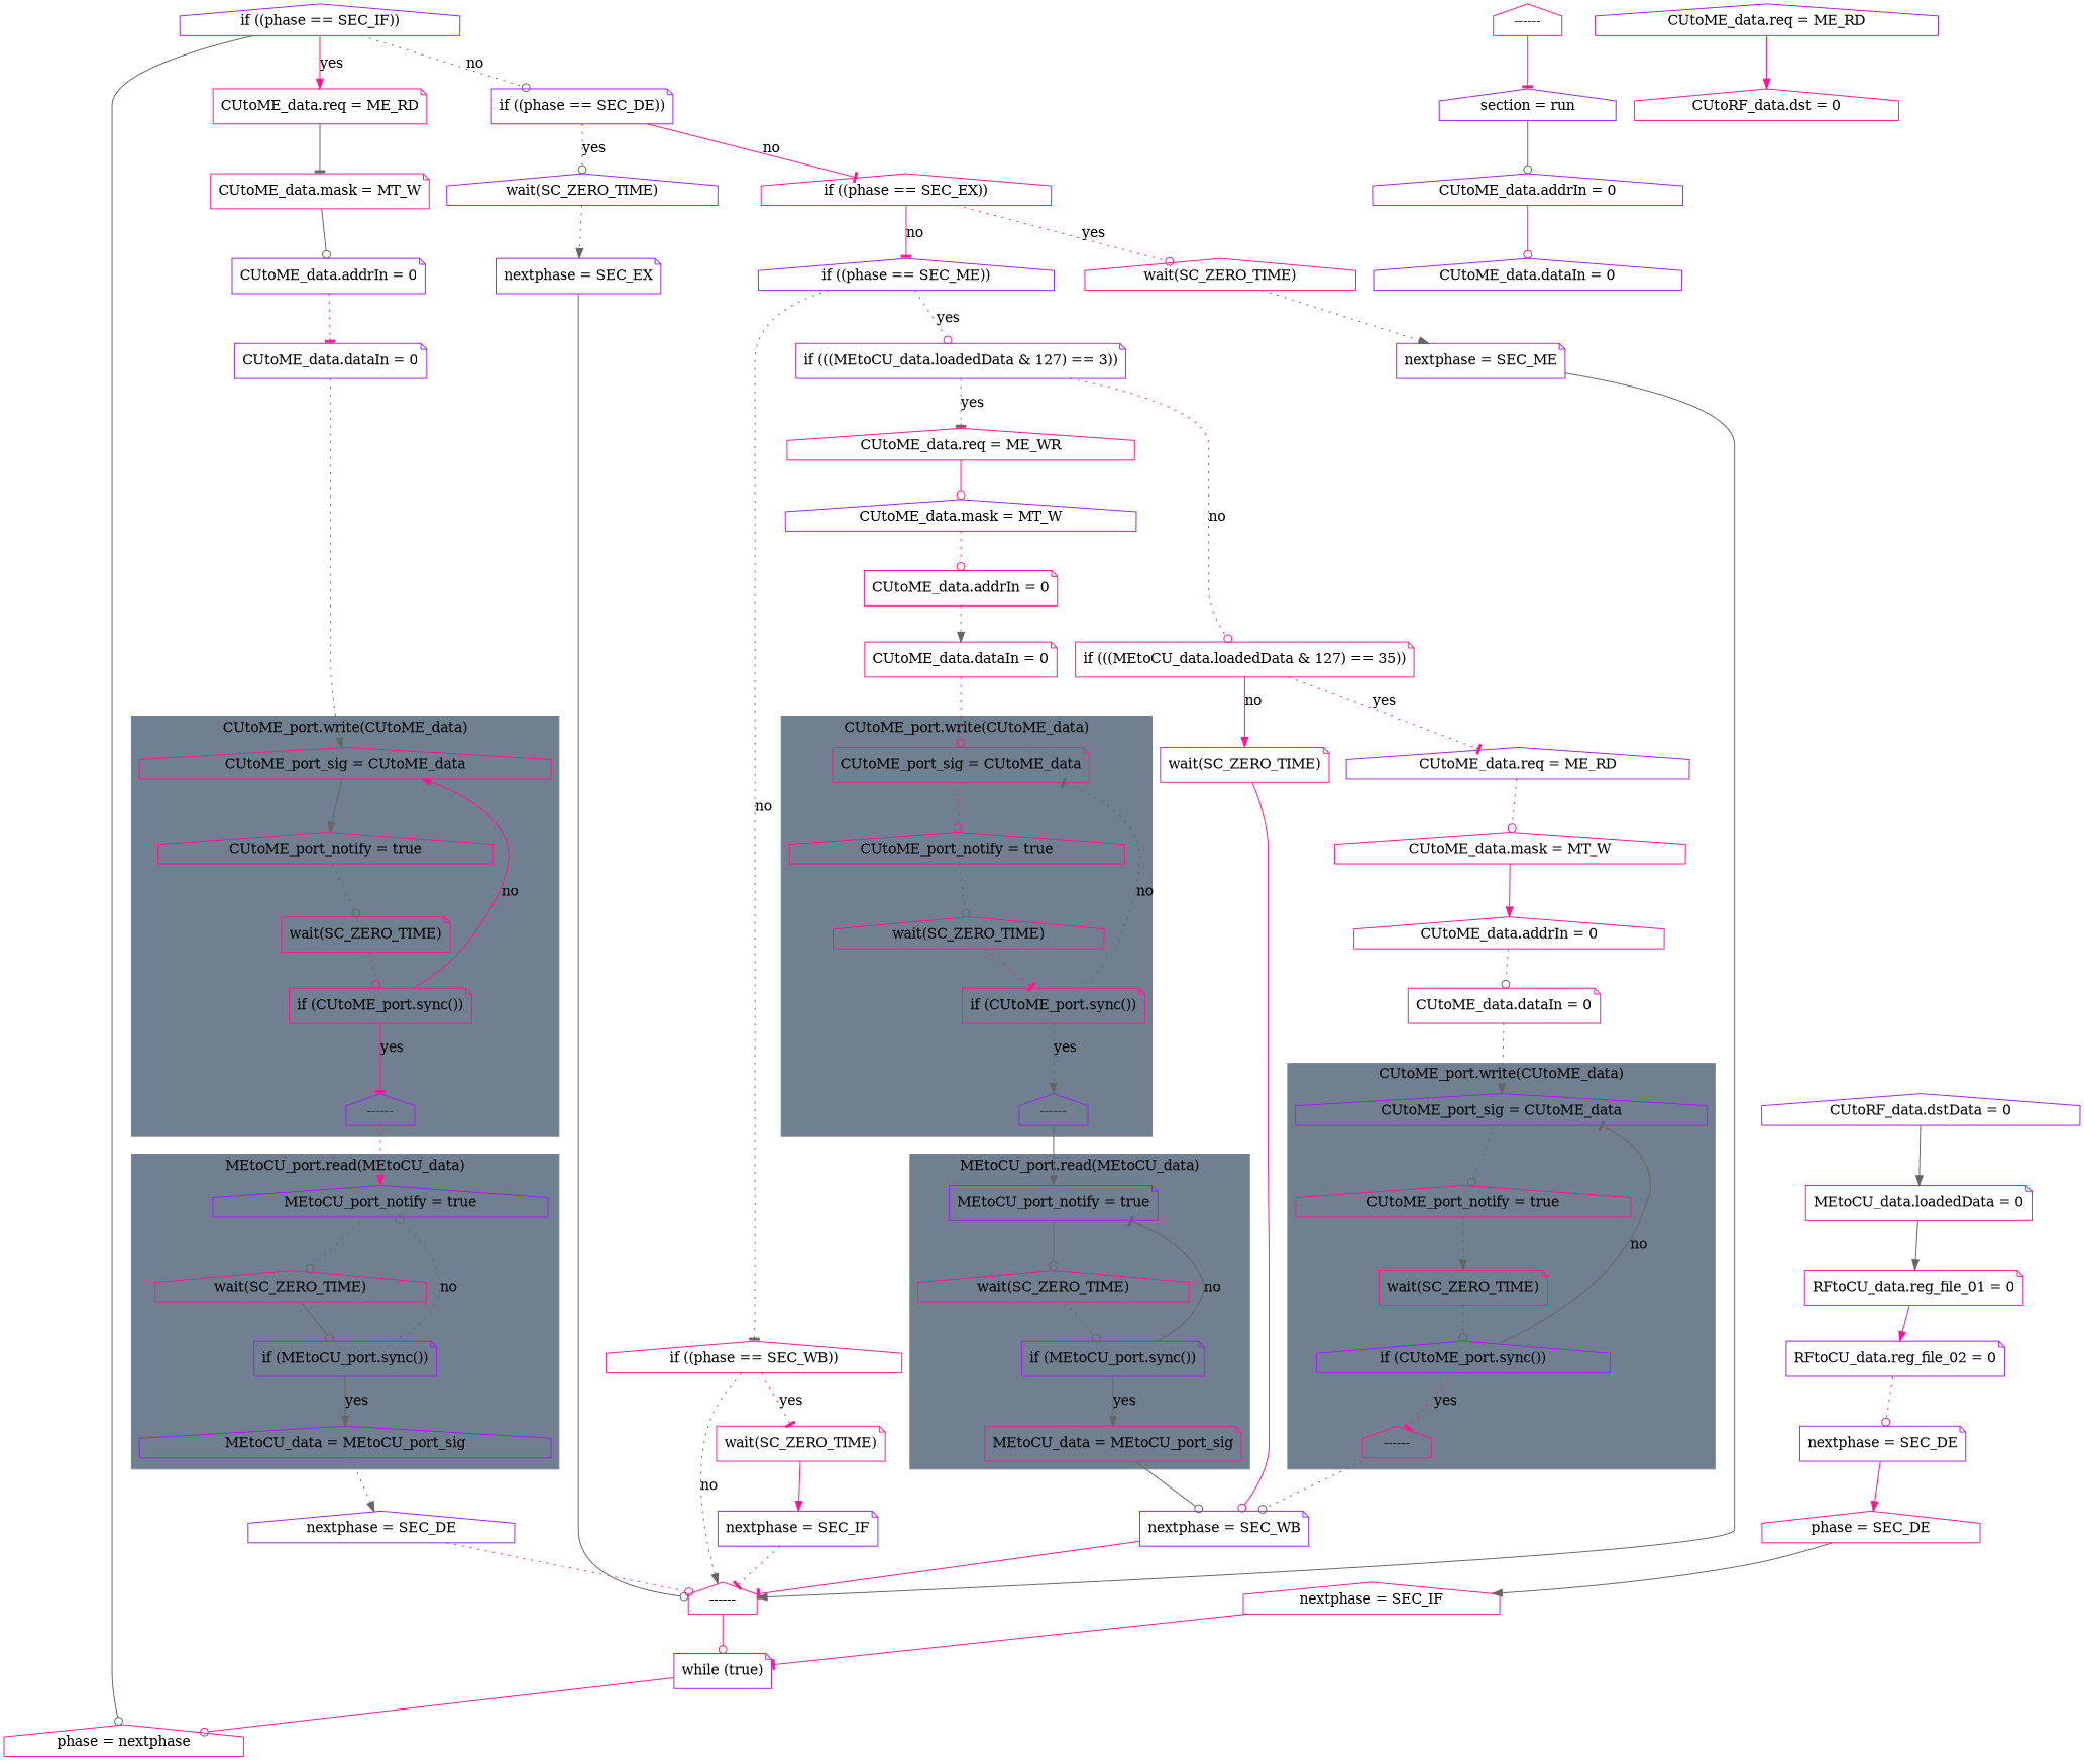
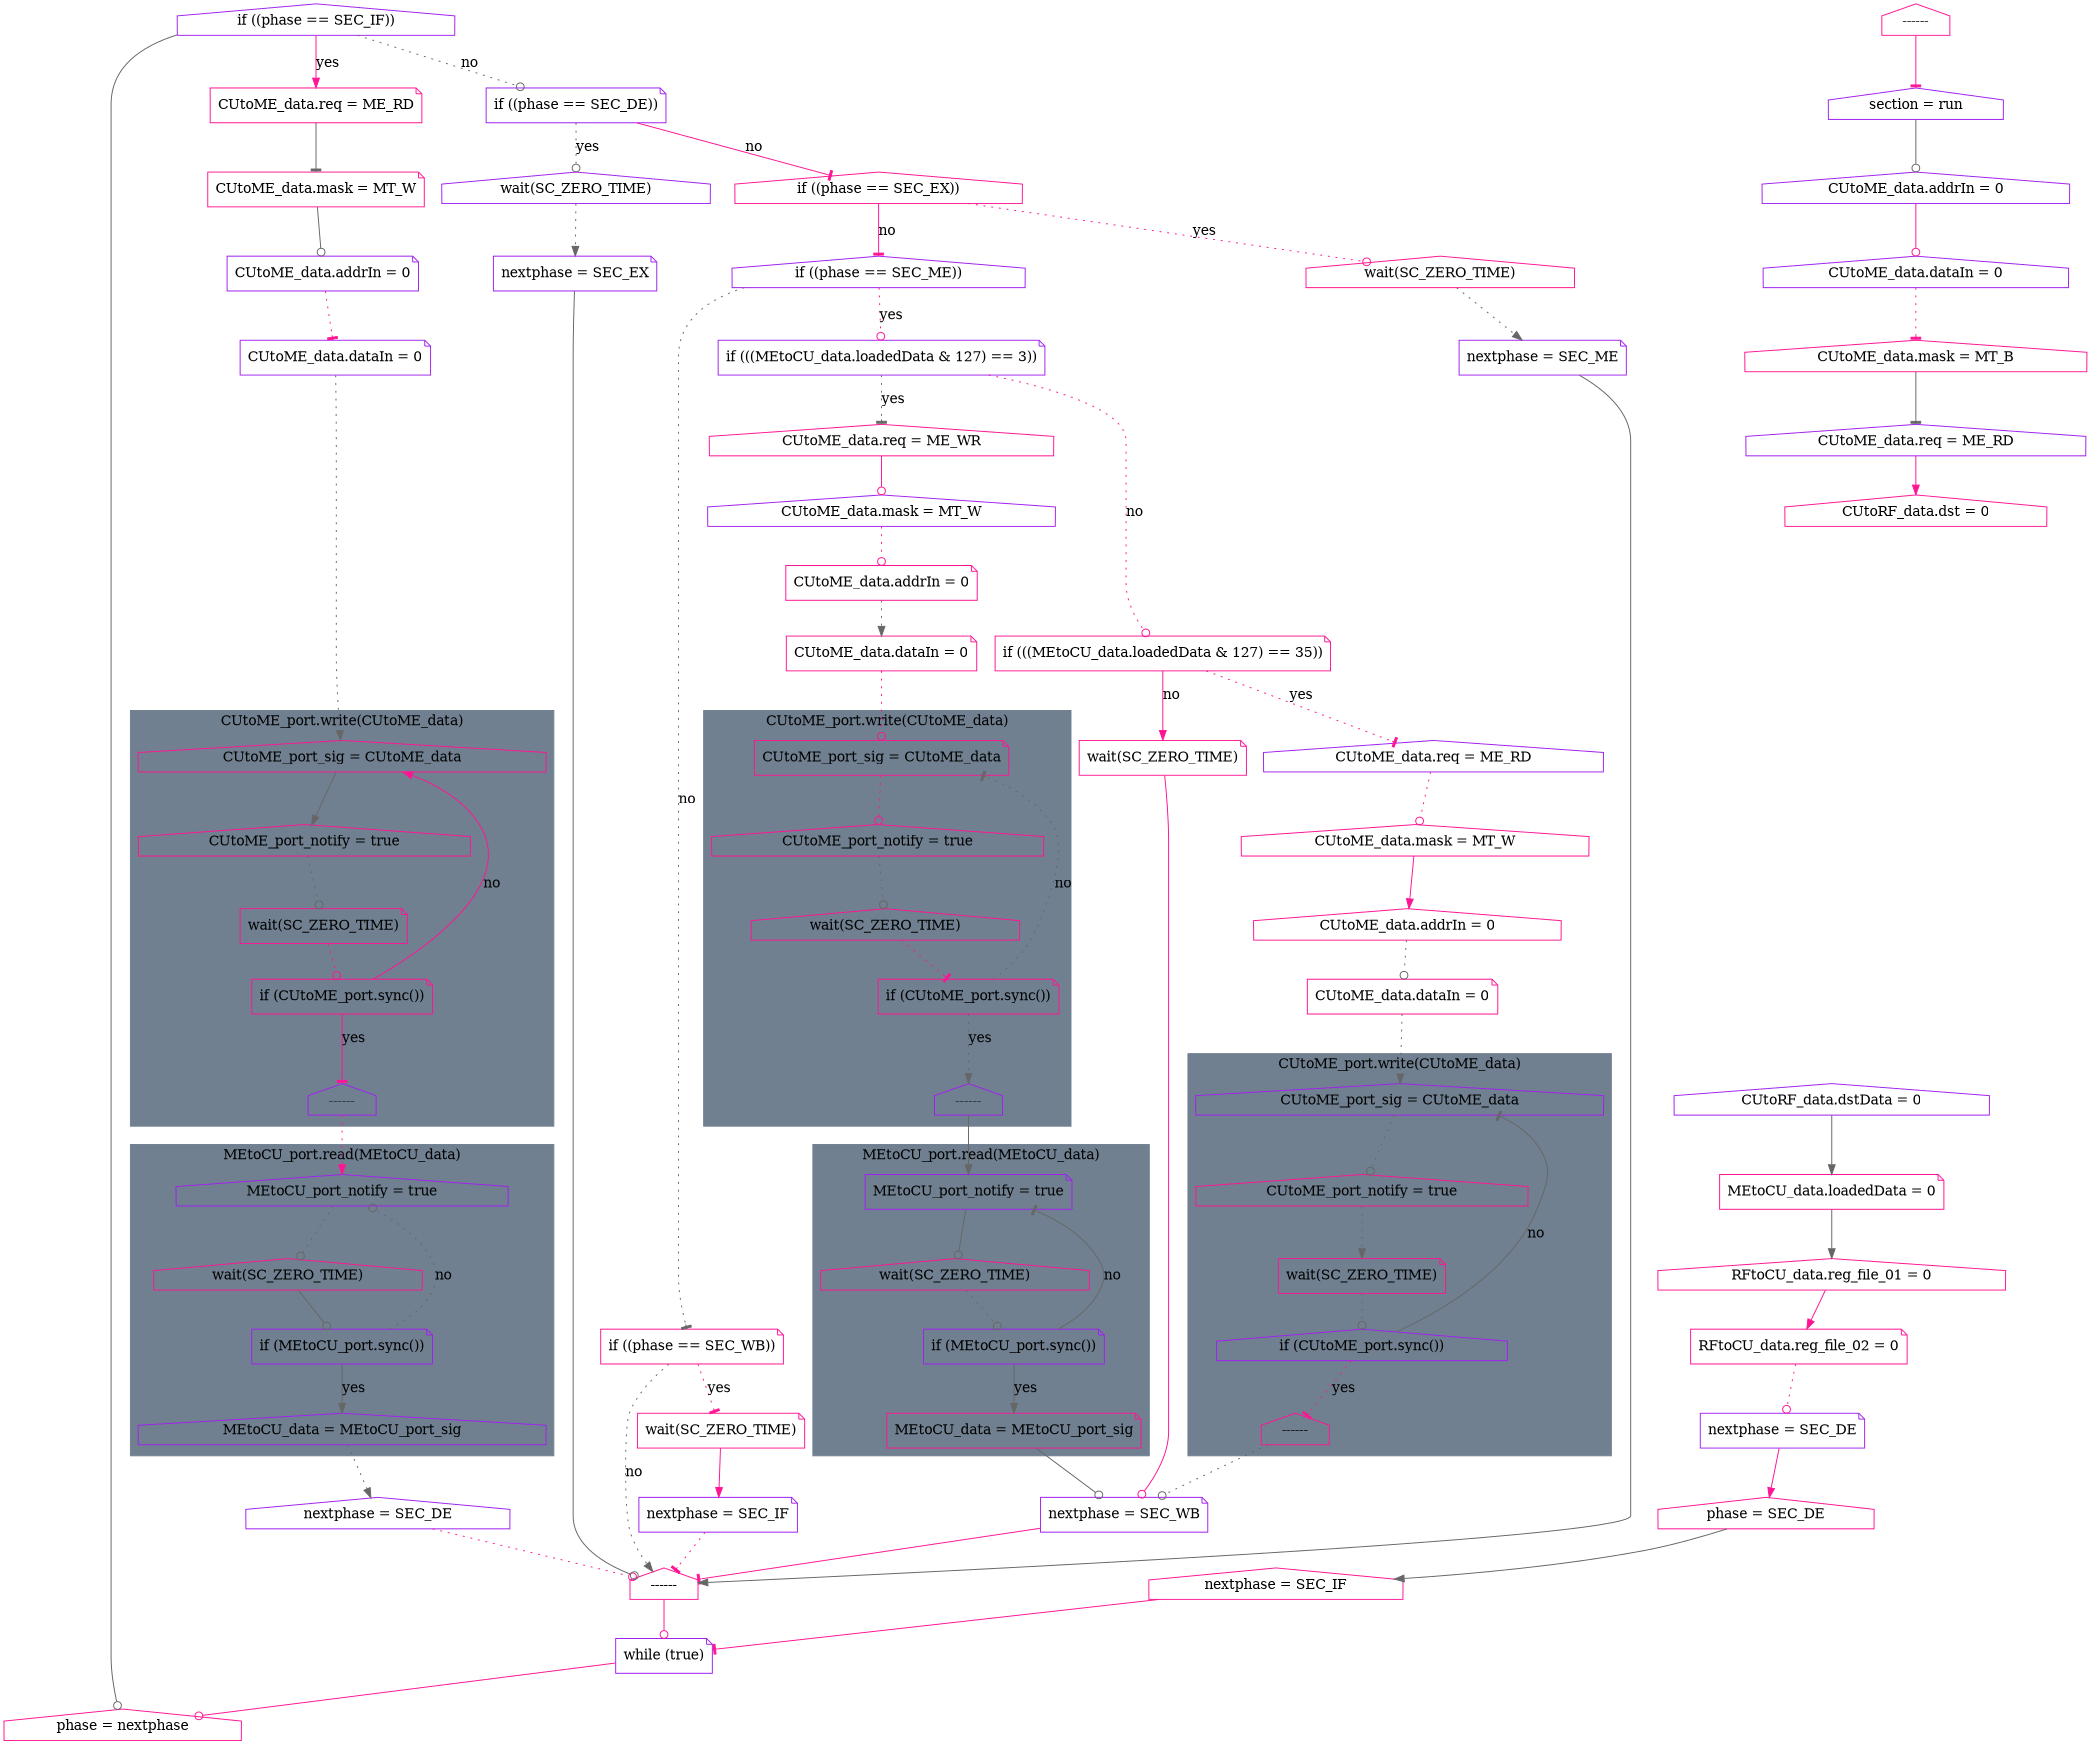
  digraph {
    fontname="DejaVu Serif"
    rankdir=TD
    node [color=deeppink fontname="DejaVu Serif" shape=house]
    edge [arrowhead=odot color=gray40 fontname="DejaVu Serif" style=dotted]
    n1 [label="CUtoME_port_sig = CUtoME_data"]
    n2 [label="CUtoME_port_notify = true"]
    n3 [label="wait(SC_ZERO_TIME)" shape=note]
    n4 [label="if (CUtoME_port.sync())" shape=note]
    n5 [color=purple label="------"]
    n6 [color=purple label="CUtoME_port_sig = CUtoME_data"]
    n7 [label="CUtoME_port_notify = true"]
    n8 [label="wait(SC_ZERO_TIME)" shape=note]
    n9 [color=purple label="if (CUtoME_port.sync())"]
    n10 [label="------"]
    n11 [label="CUtoME_port_sig = CUtoME_data" shape=note]
    n12 [label="CUtoME_port_notify = true"]
    n13 [label="wait(SC_ZERO_TIME)"]
    n14 [label="if (CUtoME_port.sync())" shape=note]
    n15 [color=purple label="------"]
    n16 [color=purple label="MEtoCU_port_notify = true"]
    n17 [label="wait(SC_ZERO_TIME)"]
    n18 [color=purple label="if (MEtoCU_port.sync())" shape=note]
    n19 [color=purple label="MEtoCU_data = MEtoCU_port_sig"]
    n20 [color=purple label="MEtoCU_port_notify = true" shape=note]
    n21 [label="wait(SC_ZERO_TIME)"]
    n22 [color=purple label="if (MEtoCU_port.sync())" shape=note]
    n23 [label="MEtoCU_data = MEtoCU_port_sig" shape=note]
    n24 [color=purple label="nextphase = SEC_WB" shape=note]
    n25 [color=purple label="nextphase = SEC_DE"]
    n26 [label="------"]
    n27 [color=purple label="section = run"]
    n28 [color=purple label="CUtoME_data.addrIn = 0"]
    n29 [color=purple label="CUtoME_data.dataIn = 0"]
+   n30 [label="CUtoME_data.mask = MT_B"]
    n31 [color=purple label="CUtoME_data.req = ME_RD"]
    n32 [label="CUtoRF_data.dst = 0"]
    n33 [color=purple label="CUtoRF_data.dstData = 0"]
    n34 [label="MEtoCU_data.loadedData = 0" shape=note]
-   n35 [label="RFtoCU_data.reg_file_01 = 0" shape=note]
-   n36 [color=purple label="RFtoCU_data.reg_file_02 = 0" shape=note]
+   n35 [label="RFtoCU_data.reg_file_01 = 0"]
+   n36 [label="RFtoCU_data.reg_file_02 = 0" shape=note]
    n37 [color=purple label="nextphase = SEC_DE" shape=note]
    n38 [label="phase = SEC_DE"]
    n39 [label="nextphase = SEC_IF"]
    n40 [color=purple label="while (true)" shape=note]
    n41 [label="phase = nextphase"]
    n42 [color=purple label="if ((phase == SEC_IF))"]
    n43 [label="CUtoME_data.req = ME_RD" shape=note]
    n44 [color=purple label="if ((phase == SEC_DE))" shape=note]
    n45 [label="CUtoME_data.mask = MT_W" shape=note]
    n46 [color=purple label="wait(SC_ZERO_TIME)"]
    n47 [label="if ((phase == SEC_EX))"]
    n48 [color=purple label="CUtoME_data.addrIn = 0" shape=note]
    n49 [color=purple label="CUtoME_data.dataIn = 0" shape=note]
    n50 [label="------"]
    n51 [color=purple label="nextphase = SEC_EX" shape=note]
    n52 [label="wait(SC_ZERO_TIME)"]
    n53 [color=purple label="if ((phase == SEC_ME))"]
    n54 [color=purple label="nextphase = SEC_ME" shape=note]
    n55 [color=purple label="if (((MEtoCU_data.loadedData & 127) == 3))" shape=note]
-   n56 [label="if ((phase == SEC_WB))"]
+   n56 [label="if ((phase == SEC_WB))" shape=note]
    n57 [label="CUtoME_data.req = ME_WR"]
    n58 [label="if (((MEtoCU_data.loadedData & 127) == 35))" shape=note]
    n59 [label="wait(SC_ZERO_TIME)" shape=note]
    n60 [color=purple label="CUtoME_data.mask = MT_W"]
    n61 [color=purple label="CUtoME_data.req = ME_RD"]
    n62 [label="wait(SC_ZERO_TIME)" shape=note]
    n63 [label="CUtoME_data.addrIn = 0" shape=note]
    n64 [label="CUtoME_data.dataIn = 0" shape=note]
    n65 [label="CUtoME_data.mask = MT_W"]
    n66 [label="CUtoME_data.addrIn = 0"]
    n67 [label="CUtoME_data.dataIn = 0" shape=note]
    n68 [color=purple label="nextphase = SEC_IF" shape=note]
    subgraph cluster_1 {
      color=slategray
      label="CUtoME_port.write(CUtoME_data)"
      style=filled
      n1
      n2
      n3
      n4
      n5
    }
    subgraph cluster_2 {
      color=slategray
      label="CUtoME_port.write(CUtoME_data)"
      style=filled
      n6
      n7
      n8
      n9
      n10
    }
    subgraph cluster_3 {
      color=slategray
      label="CUtoME_port.write(CUtoME_data)"
      style=filled
      n11
      n12
      n13
      n14
      n15
    }
    subgraph cluster_4 {
      color=slategray
      label="MEtoCU_port.read(MEtoCU_data)"
      style=filled
      n16
      n17
      n18
      n19
    }
    subgraph cluster_5 {
      color=slategray
      label="MEtoCU_port.read(MEtoCU_data)"
      style=filled
      n20
      n21
      n22
      n23
    }
    n1 -> n2 [arrowhead=normal style=solid]
    n2 -> n3
    n3 -> n4 [color=deeppink]
    n4 -> n1 [arrowhead=normal color=deeppink label=no style=solid]
    n4 -> n5 [arrowhead=tee color=deeppink label=yes style=solid]
    n5 -> n16 [arrowhead=normal color=deeppink]
    n6 -> n7
    n7 -> n8 [arrowhead=normal]
    n8 -> n9
    n9 -> n6 [arrowhead=tee label=no style=solid]
    n9 -> n10 [arrowhead=tee color=deeppink label=yes]
    n10 -> n24
    n11 -> n12 [color=deeppink]
    n12 -> n13
    n13 -> n14 [arrowhead=tee color=deeppink]
    n14 -> n11 [arrowhead=tee label=no]
    n14 -> n15 [arrowhead=normal label=yes]
    n15 -> n20 [arrowhead=normal style=solid]
    n16 -> n17
    n17 -> n18 [style=solid]
    n18 -> n16 [label=no]
    n18 -> n19 [arrowhead=normal label=yes style=solid]
    n19 -> n25 [arrowhead=normal]
    n20 -> n21 [style=solid]
    n21 -> n22
    n22 -> n20 [arrowhead=tee label=no style=solid]
    n22 -> n23 [arrowhead=normal label=yes style=solid]
    n23 -> n24 [style=solid]
    n24 -> n50 [arrowhead=tee color=deeppink style=solid]
    n25 -> n50 [color=deeppink]
    n26 -> n27 [arrowhead=tee color=deeppink style=solid]
    n27 -> n28 [style=solid]
    n28 -> n29 [color=deeppink style=solid]
+   n29 -> n30 [arrowhead=tee color=deeppink]
+   n30 -> n31 [arrowhead=tee style=solid]
    n31 -> n32 [arrowhead=normal color=deeppink style=solid]
    n33 -> n34 [arrowhead=normal style=solid]
    n34 -> n35 [arrowhead=normal style=solid]
    n35 -> n36 [arrowhead=normal color=deeppink style=solid]
    n36 -> n37 [color=deeppink]
    n37 -> n38 [arrowhead=normal color=deeppink style=solid]
    n38 -> n39 [arrowhead=normal style=solid]
    n39 -> n40 [arrowhead=tee color=deeppink style=solid]
    n40 -> n41 [color=deeppink style=solid]
    n42 -> n41 [style=solid]
    n42 -> n43 [arrowhead=normal color=deeppink label=yes style=solid]
    n42 -> n44 [label=no]
    n43 -> n45 [arrowhead=tee style=solid]
    n44 -> n46 [label=yes]
    n44 -> n47 [arrowhead=tee color=deeppink label=no style=solid]
    n45 -> n48 [style=solid]
    n46 -> n51 [arrowhead=normal]
    n47 -> n52 [color=deeppink label=yes]
    n47 -> n53 [arrowhead=tee color=deeppink label=no style=solid]
    n48 -> n49 [arrowhead=tee color=deeppink]
    n49 -> n1 [arrowhead=normal]
    n50 -> n40 [color=deeppink style=solid]
    n51 -> n50 [style=solid]
    n52 -> n54 [arrowhead=normal]
    n53 -> n55 [color=deeppink label=yes]
    n53 -> n56 [arrowhead=tee label=no]
    n54 -> n50 [arrowhead=normal style=solid]
    n55 -> n57 [arrowhead=tee label=yes]
    n55 -> n58 [color=deeppink label=no]
    n56 -> n50 [arrowhead=normal label=no]
    n56 -> n59 [arrowhead=tee color=deeppink label=yes]
    n57 -> n60 [color=deeppink style=solid]
    n58 -> n61 [arrowhead=tee color=deeppink label=yes]
    n58 -> n62 [arrowhead=normal color=deeppink label=no style=solid]
    n59 -> n68 [arrowhead=normal color=deeppink style=solid]
    n60 -> n63 [color=deeppink]
    n61 -> n65 [color=deeppink]
    n62 -> n24 [color=deeppink style=solid]
    n63 -> n64 [arrowhead=normal]
    n64 -> n11 [color=deeppink]
    n65 -> n66 [arrowhead=normal color=deeppink style=solid]
    n66 -> n67
    n67 -> n6 [arrowhead=normal]
    n68 -> n50 [arrowhead=tee color=deeppink]
  }
